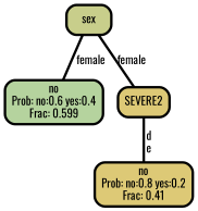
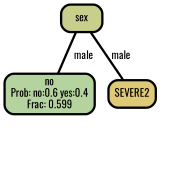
  graph {
    fontname=Oswald
    ranksep="0 equally"
    splines=straight
    node [color=black fillcolor="#ddc976" fontcolor=black fontname=Oswald penwidth=3 shape=box style="filled, rounded"]
    edge [color=black fontname=Oswald penwidth=3]
    n1 [fillcolor="#b5d39e" label="no\nProb: no:0.6 yes:0.4\nFrac: 0.599"]
    n2 [fillcolor="#c8ce8b" label=sex]
    n3 [label=SEVERE2]
-   n4 [label="no\nProb: no:0.8 yes:0.2\nFrac: 0.41"]
    subgraph sub_1 {
      rank=same
    }
-   n2 -- n1 [label=" female"]
-   n2 -- n3 [label=" female"]
-   n3 -- n4 [label=" d\n e"]
+   n2 -- n1 [label=" male"]
+   n2 -- n3 [label=" male"]
  }
